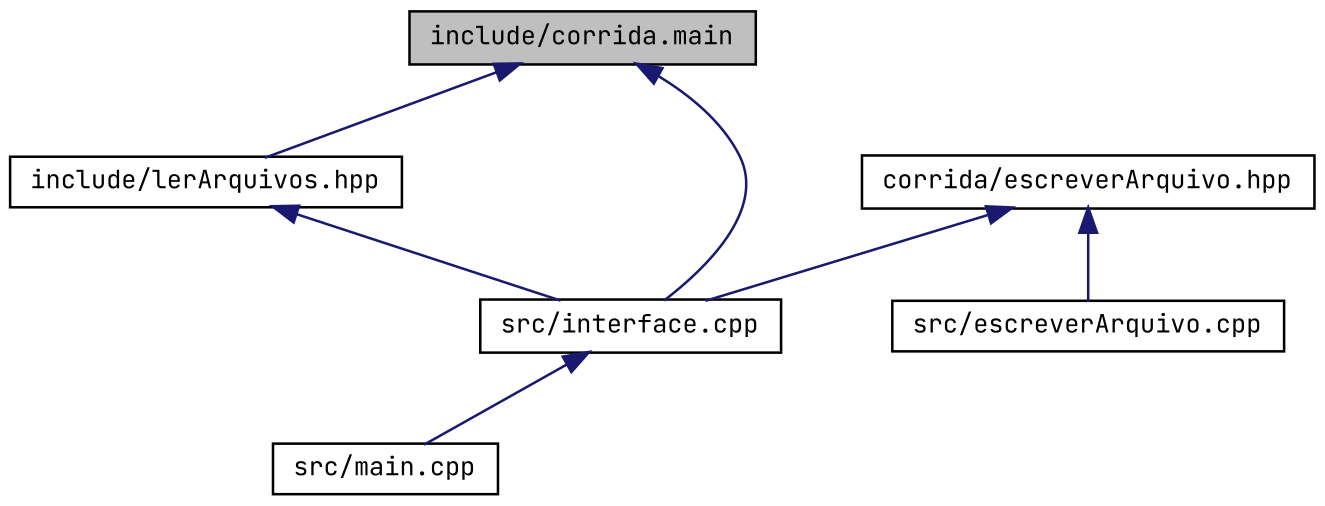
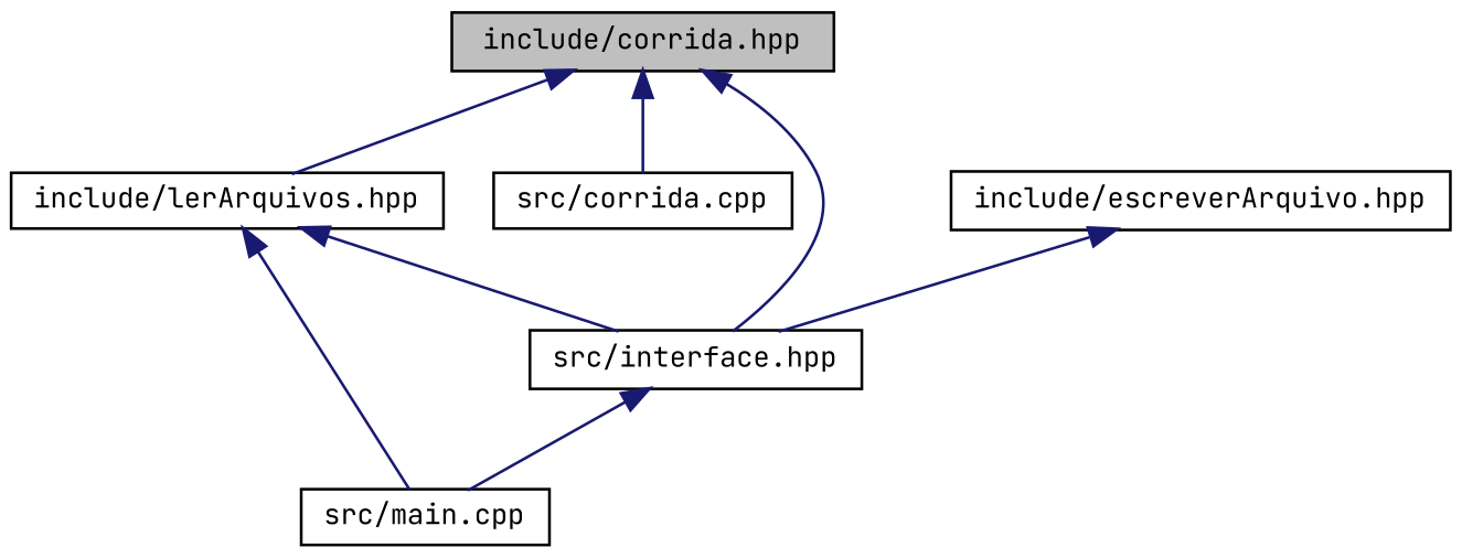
  digraph {
    fontname="JetBrains Mono"
    node [color=black fillcolor=white fontname="JetBrains Mono" fontsize=10 shape=record style=filled]
    edge [color=midnightblue dir=back fontname="JetBrains Mono" fontsize=10 labelfontname=Helvetica labelfontsize=10 style=solid]
-   n1 [fillcolor=grey75 fontcolor=black height=0.2 label="include/corrida.main" width=0.4]
-   n2 [height=0.2 label="src/interface.cpp" width=0.4]
+   n1 [fillcolor=grey75 fontcolor=black height=0.2 label="include/corrida.hpp" width=0.4]
+   n2 [height=0.2 label="src/interface.hpp" width=0.4]
    n3 [height=0.2 label="include/lerArquivos.hpp" width=0.4]
-   n5 [height=0.2 label="corrida/escreverArquivo.hpp" width=0.4]
-   n6 [height=0.2 label="src/escreverArquivo.cpp" width=0.4]
+   n4 [height=0.2 label="src/corrida.cpp" width=0.4]
+   n5 [height=0.2 label="include/escreverArquivo.hpp" width=0.4]
    n7 [height=0.2 label="src/main.cpp" width=0.4]
    n1 -> n2
    n1 -> n3
+   n1 -> n4
    n2 -> n7
    n3 -> n2
+   n3 -> n7
    n5 -> n2
-   n5 -> n6
  }
